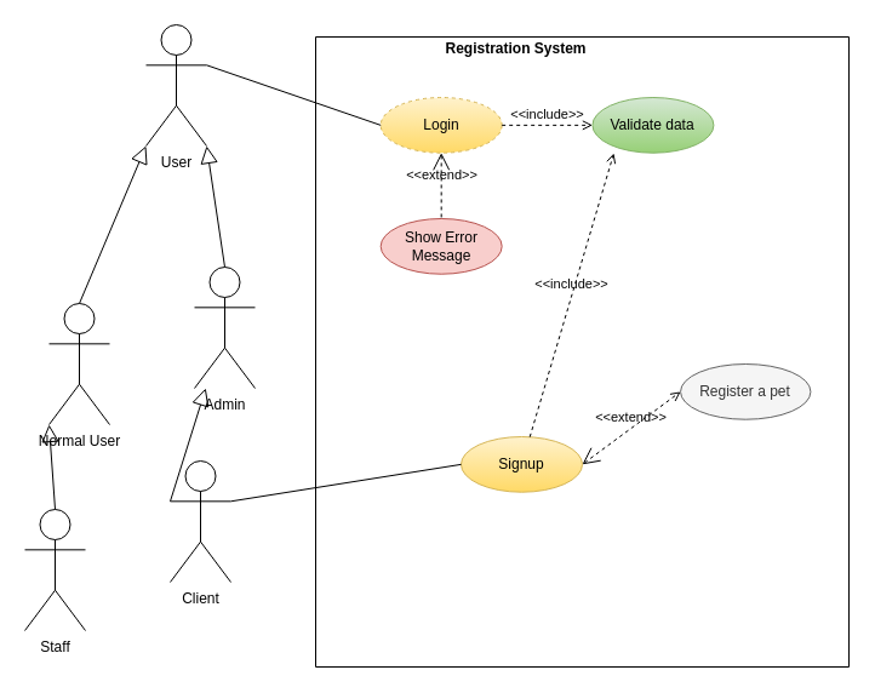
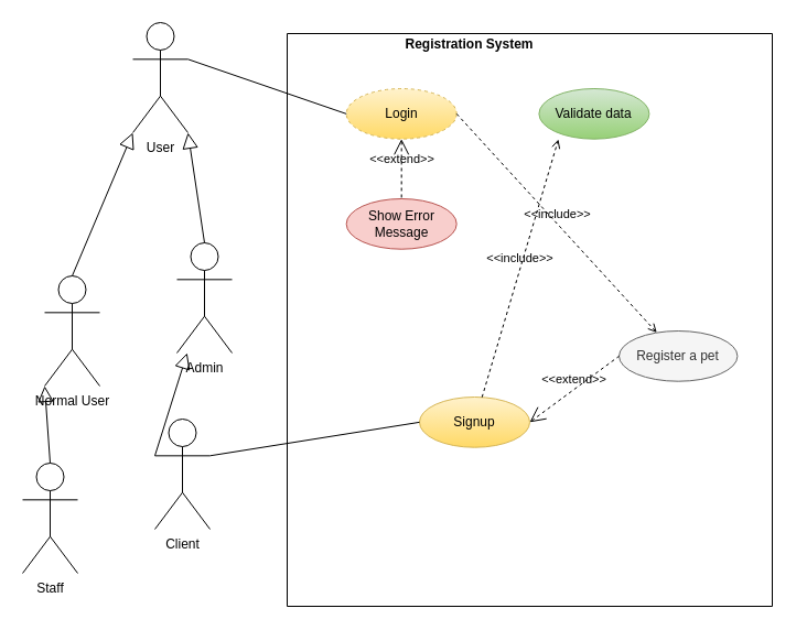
  <mxCell id="0" />
  <mxCell id="1" parent="0" />
  <mxCell id="2" value="" style="swimlane;startSize=0;gradientColor=#ffd966;fillColor=none;strokeColor=#000000;" parent="1" vertex="1"><mxGeometry x="260" y="30" width="440" height="520" as="geometry" /></mxCell>
  <mxCell id="3" value="Login" style="ellipse;whiteSpace=wrap;html=1;gradientColor=#ffd966;fillColor=#fff2cc;strokeColor=#d6b656;dashed=1;" parent="2" vertex="1"><mxGeometry x="53.68" y="50" width="100" height="45.71" as="geometry" /></mxCell>
  <mxCell id="4" value="Signup" style="ellipse;whiteSpace=wrap;html=1;gradientColor=#ffd966;fillColor=#fff2cc;strokeColor=#d6b656;" parent="2" vertex="1"><mxGeometry x="120" y="330" width="100" height="45.71" as="geometry" /></mxCell>
  <mxCell id="5" value="Validate data" style="ellipse;whiteSpace=wrap;html=1;gradientColor=#97d077;fillColor=#d5e8d4;strokeColor=#82b366;" parent="2" vertex="1"><mxGeometry x="228.42" y="50" width="100" height="45.71" as="geometry" /></mxCell>
  <mxCell id="6" value="Show Error Message" style="ellipse;whiteSpace=wrap;html=1;fillColor=#f8cecc;strokeColor=#b85450;" parent="2" vertex="1"><mxGeometry x="53.68" y="150" width="100" height="45.71" as="geometry" /></mxCell>
- <mxCell id="7" value="&amp;lt;&amp;lt;include&amp;gt;&amp;gt;" style="edgeStyle=none;html=1;endArrow=open;verticalAlign=bottom;dashed=1;labelBackgroundColor=none;rounded=0;entryX=0;entryY=0.5;entryDx=0;entryDy=0;exitX=1;exitY=0.5;exitDx=0;exitDy=0;" parent="2" source="3" target="5" edge="1"><mxGeometry width="160" relative="1" as="geometry"><mxPoint x="34.47" y="342.53" as="sourcePoint" /><mxPoint x="194.47" y="342.53" as="targetPoint" /></mxGeometry></mxCell>
+ <mxCell id="7" value="&amp;lt;&amp;lt;include&amp;gt;&amp;gt;" style="edgeStyle=none;html=1;endArrow=open;verticalAlign=bottom;dashed=1;labelBackgroundColor=none;rounded=0;exitX=1;exitY=0.5;exitDx=0;exitDy=0;" parent="2" source="3" target="22" edge="1"><mxGeometry width="160" relative="1" as="geometry"><mxPoint x="34.47" y="342.53" as="sourcePoint" /><mxPoint x="194.47" y="342.53" as="targetPoint" /></mxGeometry></mxCell>
  <mxCell id="8" value="&amp;lt;&amp;lt;extend&amp;gt;&amp;gt;" style="edgeStyle=none;html=1;startArrow=open;endArrow=none;startSize=12;verticalAlign=bottom;dashed=1;labelBackgroundColor=none;rounded=0;exitX=0.5;exitY=1;exitDx=0;exitDy=0;entryX=0.5;entryY=0;entryDx=0;entryDy=0;" parent="2" source="3" target="6" edge="1"><mxGeometry width="160" relative="1" as="geometry"><mxPoint x="34.47" y="342.53" as="sourcePoint" /><mxPoint x="194.47" y="342.53" as="targetPoint" /></mxGeometry></mxCell>
  <mxCell id="9" value="&amp;lt;&amp;lt;include&amp;gt;&amp;gt;" style="edgeStyle=none;html=1;endArrow=open;verticalAlign=bottom;dashed=1;labelBackgroundColor=none;rounded=0;entryX=0.176;entryY=1.006;entryDx=0;entryDy=0;entryPerimeter=0;" parent="2" source="4" target="5" edge="1"><mxGeometry width="160" relative="1" as="geometry"><mxPoint x="194.47" y="259.675" as="sourcePoint" /><mxPoint x="274.47" y="259.675" as="targetPoint" /></mxGeometry></mxCell>
  <mxCell id="10" value="&lt;b&gt;Registration System&lt;/b&gt;" style="text;html=1;align=center;verticalAlign=middle;resizable=0;points=[];autosize=1;strokeColor=none;fillColor=none;" parent="2" vertex="1"><mxGeometry x="100" width="130" height="20" as="geometry" /></mxCell>
  <mxCell id="11" value="Admin" style="shape=umlActor;html=1;verticalLabelPosition=bottom;verticalAlign=top;align=center;" parent="1" vertex="1"><mxGeometry x="160" y="220" width="50" height="100" as="geometry" /></mxCell>
  <mxCell id="12" value="Normal User" style="shape=umlActor;html=1;verticalLabelPosition=bottom;verticalAlign=top;align=center;" parent="1" vertex="1"><mxGeometry x="40" y="250" width="50" height="100" as="geometry" /></mxCell>
  <mxCell id="13" value="Staff" style="shape=umlActor;html=1;verticalLabelPosition=bottom;verticalAlign=top;align=center;" parent="1" vertex="1"><mxGeometry x="20" y="420" width="50" height="100" as="geometry" /></mxCell>
  <mxCell id="14" value="User" style="shape=umlActor;html=1;verticalLabelPosition=bottom;verticalAlign=top;align=center;" parent="1" vertex="1"><mxGeometry x="120" y="20" width="50" height="100" as="geometry" /></mxCell>
  <mxCell id="15" value="" style="edgeStyle=none;html=1;endArrow=block;endFill=0;endSize=12;verticalAlign=bottom;rounded=0;entryX=1;entryY=1;entryDx=0;entryDy=0;entryPerimeter=0;exitX=0.5;exitY=0;exitDx=0;exitDy=0;exitPerimeter=0;" parent="1" source="11" target="14" edge="1"><mxGeometry width="160" relative="1" as="geometry"><mxPoint x="490" y="290" as="sourcePoint" /><mxPoint x="650" y="290" as="targetPoint" /></mxGeometry></mxCell>
  <mxCell id="16" value="" style="edgeStyle=none;html=1;endArrow=block;endFill=0;endSize=12;verticalAlign=bottom;rounded=0;entryX=0;entryY=1;entryDx=0;entryDy=0;entryPerimeter=0;exitX=0.5;exitY=0;exitDx=0;exitDy=0;exitPerimeter=0;" parent="1" source="12" target="14" edge="1"><mxGeometry width="160" relative="1" as="geometry"><mxPoint x="205" y="180" as="sourcePoint" /><mxPoint x="180" y="130" as="targetPoint" /></mxGeometry></mxCell>
  <mxCell id="17" value="" style="edgeStyle=none;html=1;endArrow=block;endFill=0;endSize=12;verticalAlign=bottom;rounded=0;entryX=0;entryY=1;entryDx=0;entryDy=0;entryPerimeter=0;exitX=0.5;exitY=0;exitDx=0;exitDy=0;exitPerimeter=0;" parent="1" source="13" target="12" edge="1"><mxGeometry width="160" relative="1" as="geometry"><mxPoint x="35" y="270" as="sourcePoint" /><mxPoint x="130" y="130" as="targetPoint" /></mxGeometry></mxCell>
  <mxCell id="18" value="" style="edgeStyle=none;html=1;endArrow=block;endFill=0;endSize=12;verticalAlign=bottom;rounded=0;exitX=0;exitY=0.333;exitDx=0;exitDy=0;exitPerimeter=0;" parent="1" source="19" target="11" edge="1"><mxGeometry width="160" relative="1" as="geometry"><mxPoint x="110" y="460" as="sourcePoint" /><mxPoint x="270" y="460" as="targetPoint" /></mxGeometry></mxCell>
  <mxCell id="19" value="Client&lt;br&gt;" style="shape=umlActor;html=1;verticalLabelPosition=bottom;verticalAlign=top;align=center;" parent="1" vertex="1"><mxGeometry x="140" y="380" width="50" height="100" as="geometry" /></mxCell>
  <mxCell id="20" value="" style="edgeStyle=none;html=1;endArrow=none;verticalAlign=bottom;rounded=0;entryX=0;entryY=0.5;entryDx=0;entryDy=0;exitX=1;exitY=0.333;exitDx=0;exitDy=0;exitPerimeter=0;" parent="1" source="14" target="3" edge="1"><mxGeometry width="160" relative="1" as="geometry"><mxPoint x="-20" y="420" as="sourcePoint" /><mxPoint x="140" y="420" as="targetPoint" /></mxGeometry></mxCell>
  <mxCell id="21" value="" style="edgeStyle=none;html=1;endArrow=none;verticalAlign=bottom;rounded=0;entryX=1;entryY=0.333;entryDx=0;entryDy=0;exitX=0;exitY=0.5;exitDx=0;exitDy=0;entryPerimeter=0;" parent="1" source="4" target="19" edge="1"><mxGeometry width="160" relative="1" as="geometry"><mxPoint x="180" y="63.333" as="sourcePoint" /><mxPoint x="320" y="316.665" as="targetPoint" /></mxGeometry></mxCell>
  <mxCell id="22" value="Register a pet" style="ellipse;whiteSpace=wrap;html=1;fillColor=#f5f5f5;strokeColor=#666666;fontColor=#333333;" vertex="1" parent="1"><mxGeometry x="561.05" y="300" width="107.37" height="45.71" as="geometry" /></mxCell>
- <mxCell id="23" value="&amp;lt;&amp;lt;extend&amp;gt;&amp;gt;" style="edgeStyle=none;html=1;startArrow=open;endArrow=open;startSize=12;verticalAlign=bottom;dashed=1;labelBackgroundColor=none;rounded=0;exitX=1;exitY=0.5;exitDx=0;exitDy=0;entryX=0;entryY=0.5;entryDx=0;entryDy=0;" edge="1" parent="1" target="22" source="4"><mxGeometry width="160" relative="1" as="geometry"><mxPoint x="476.023" y="367.005" as="sourcePoint" /><mxPoint x="214.47" y="380" as="targetPoint" /></mxGeometry></mxCell>
+ <mxCell id="23" value="&amp;lt;&amp;lt;extend&amp;gt;&amp;gt;" style="edgeStyle=none;html=1;startArrow=open;endArrow=none;startSize=12;verticalAlign=bottom;dashed=1;labelBackgroundColor=none;rounded=0;exitX=1;exitY=0.5;exitDx=0;exitDy=0;entryX=0;entryY=0.5;entryDx=0;entryDy=0;" edge="1" parent="1" target="22" source="4"><mxGeometry width="160" relative="1" as="geometry"><mxPoint x="476.023" y="367.005" as="sourcePoint" /><mxPoint x="214.47" y="380" as="targetPoint" /></mxGeometry></mxCell>
